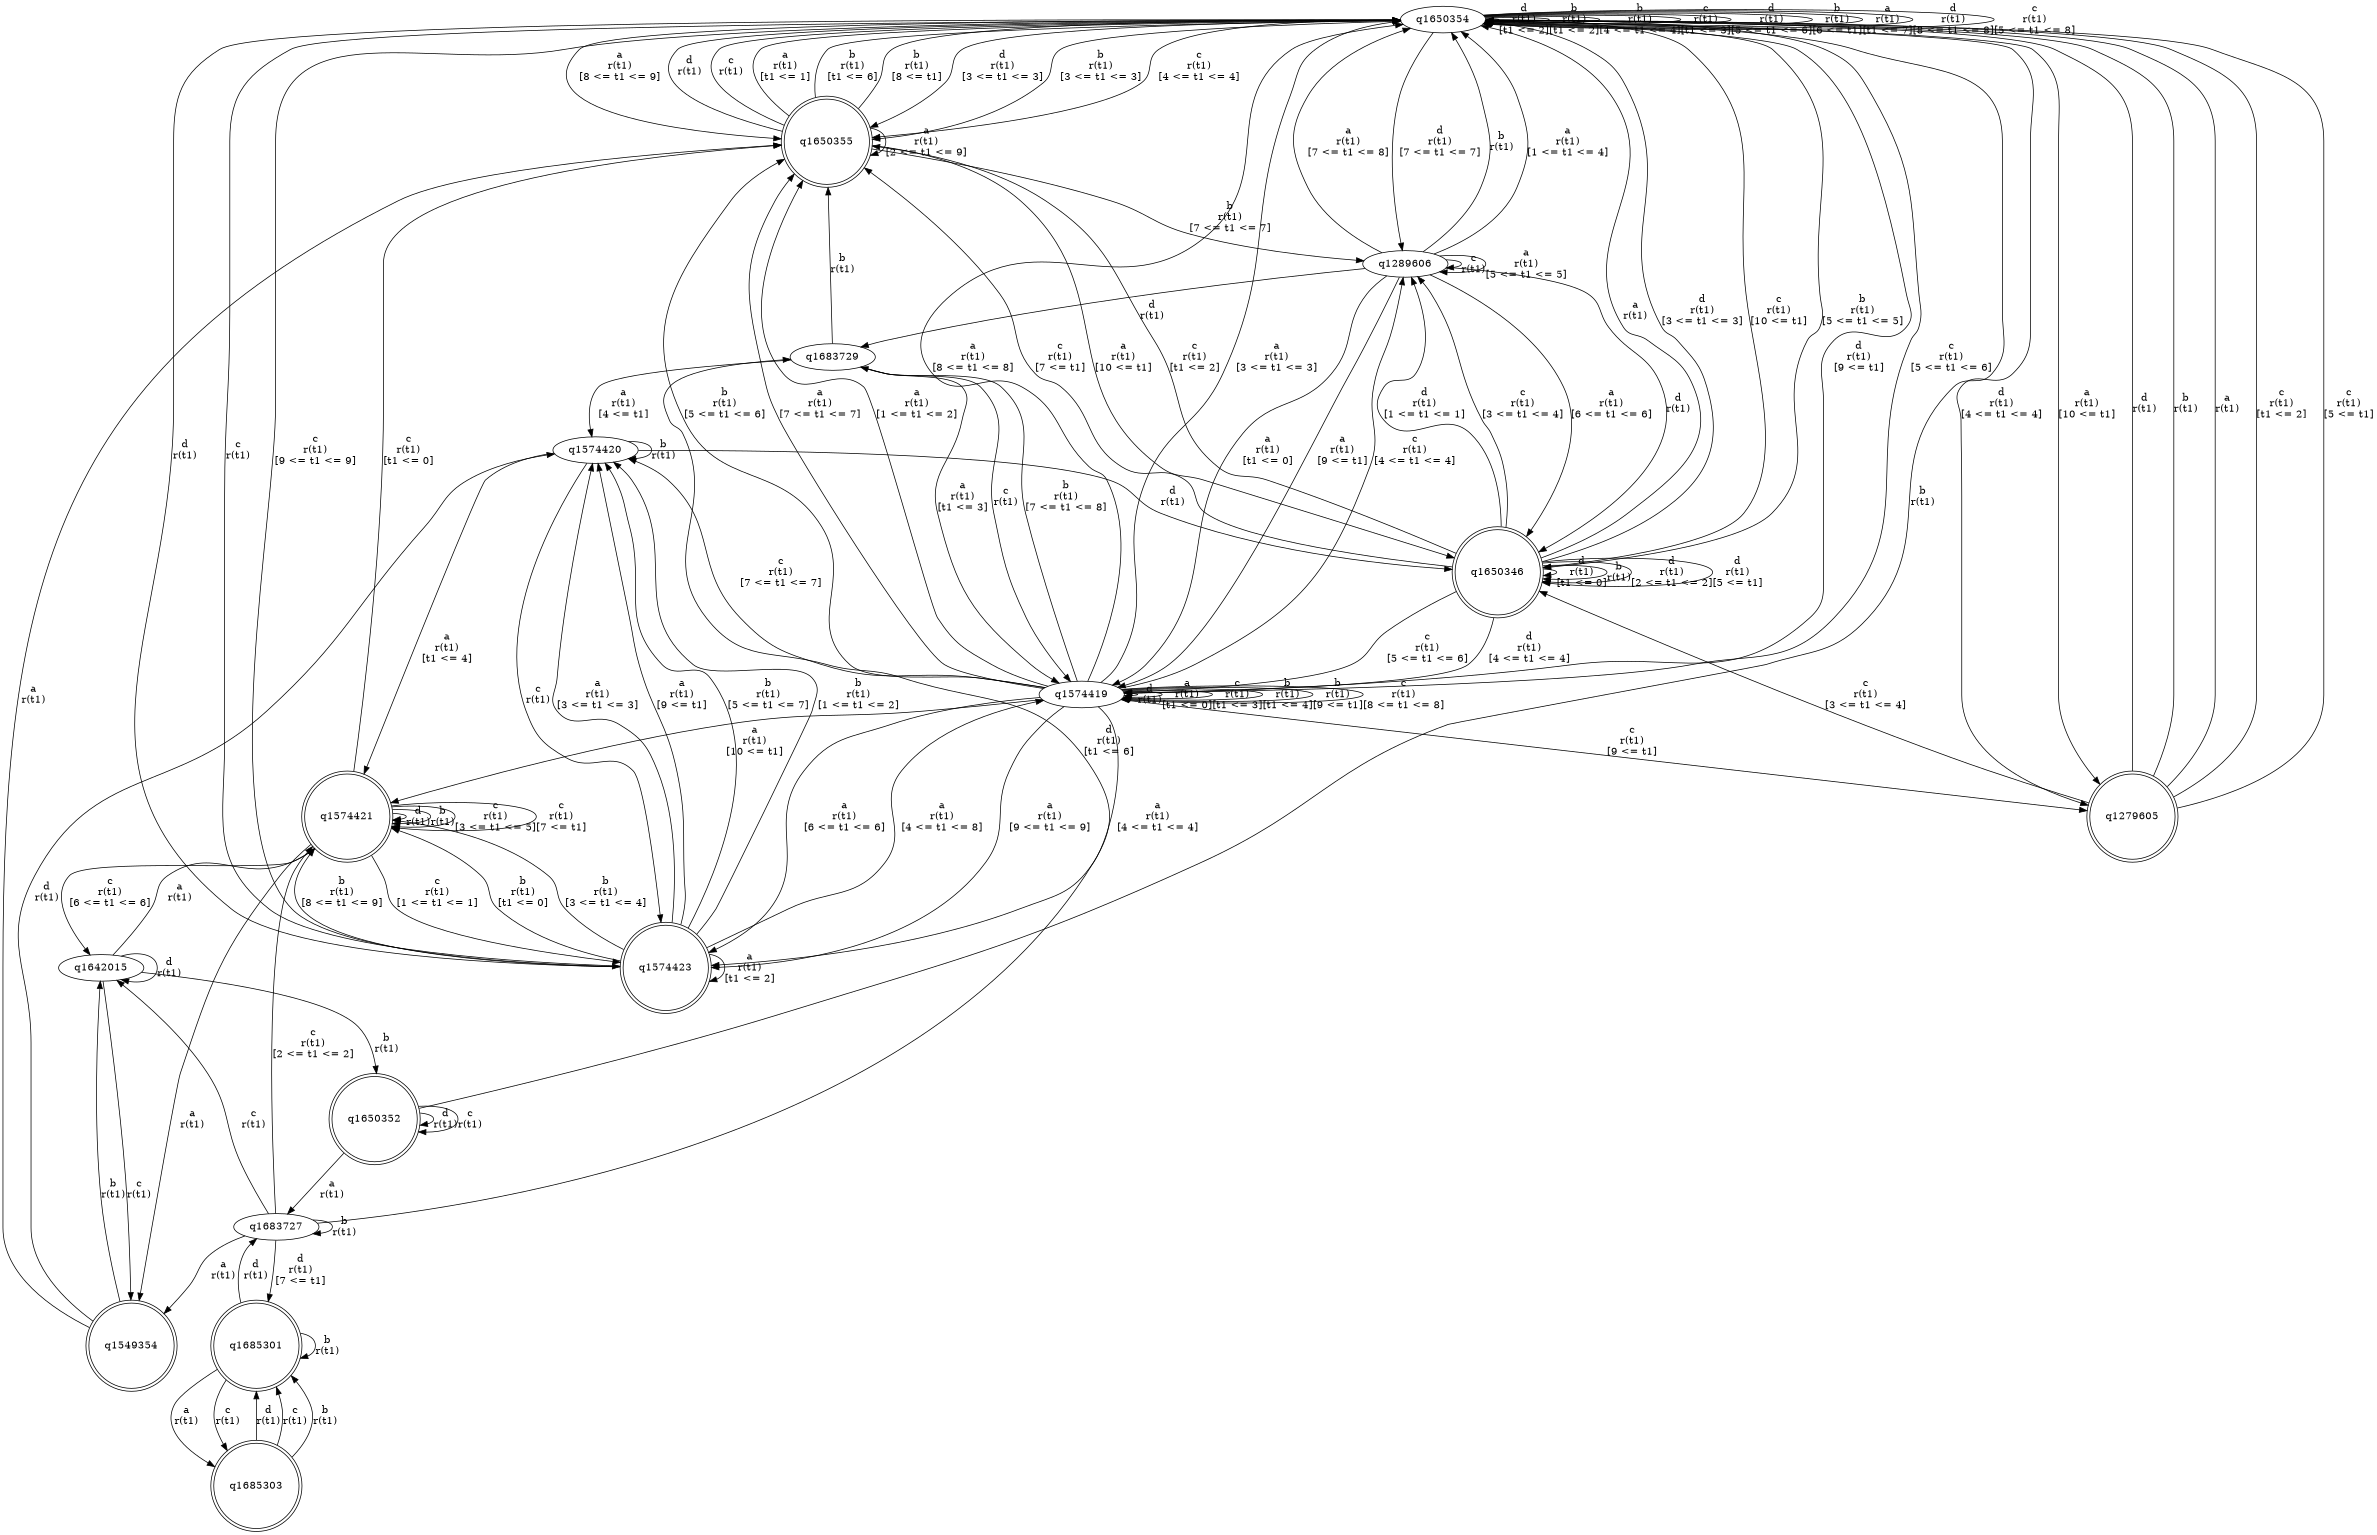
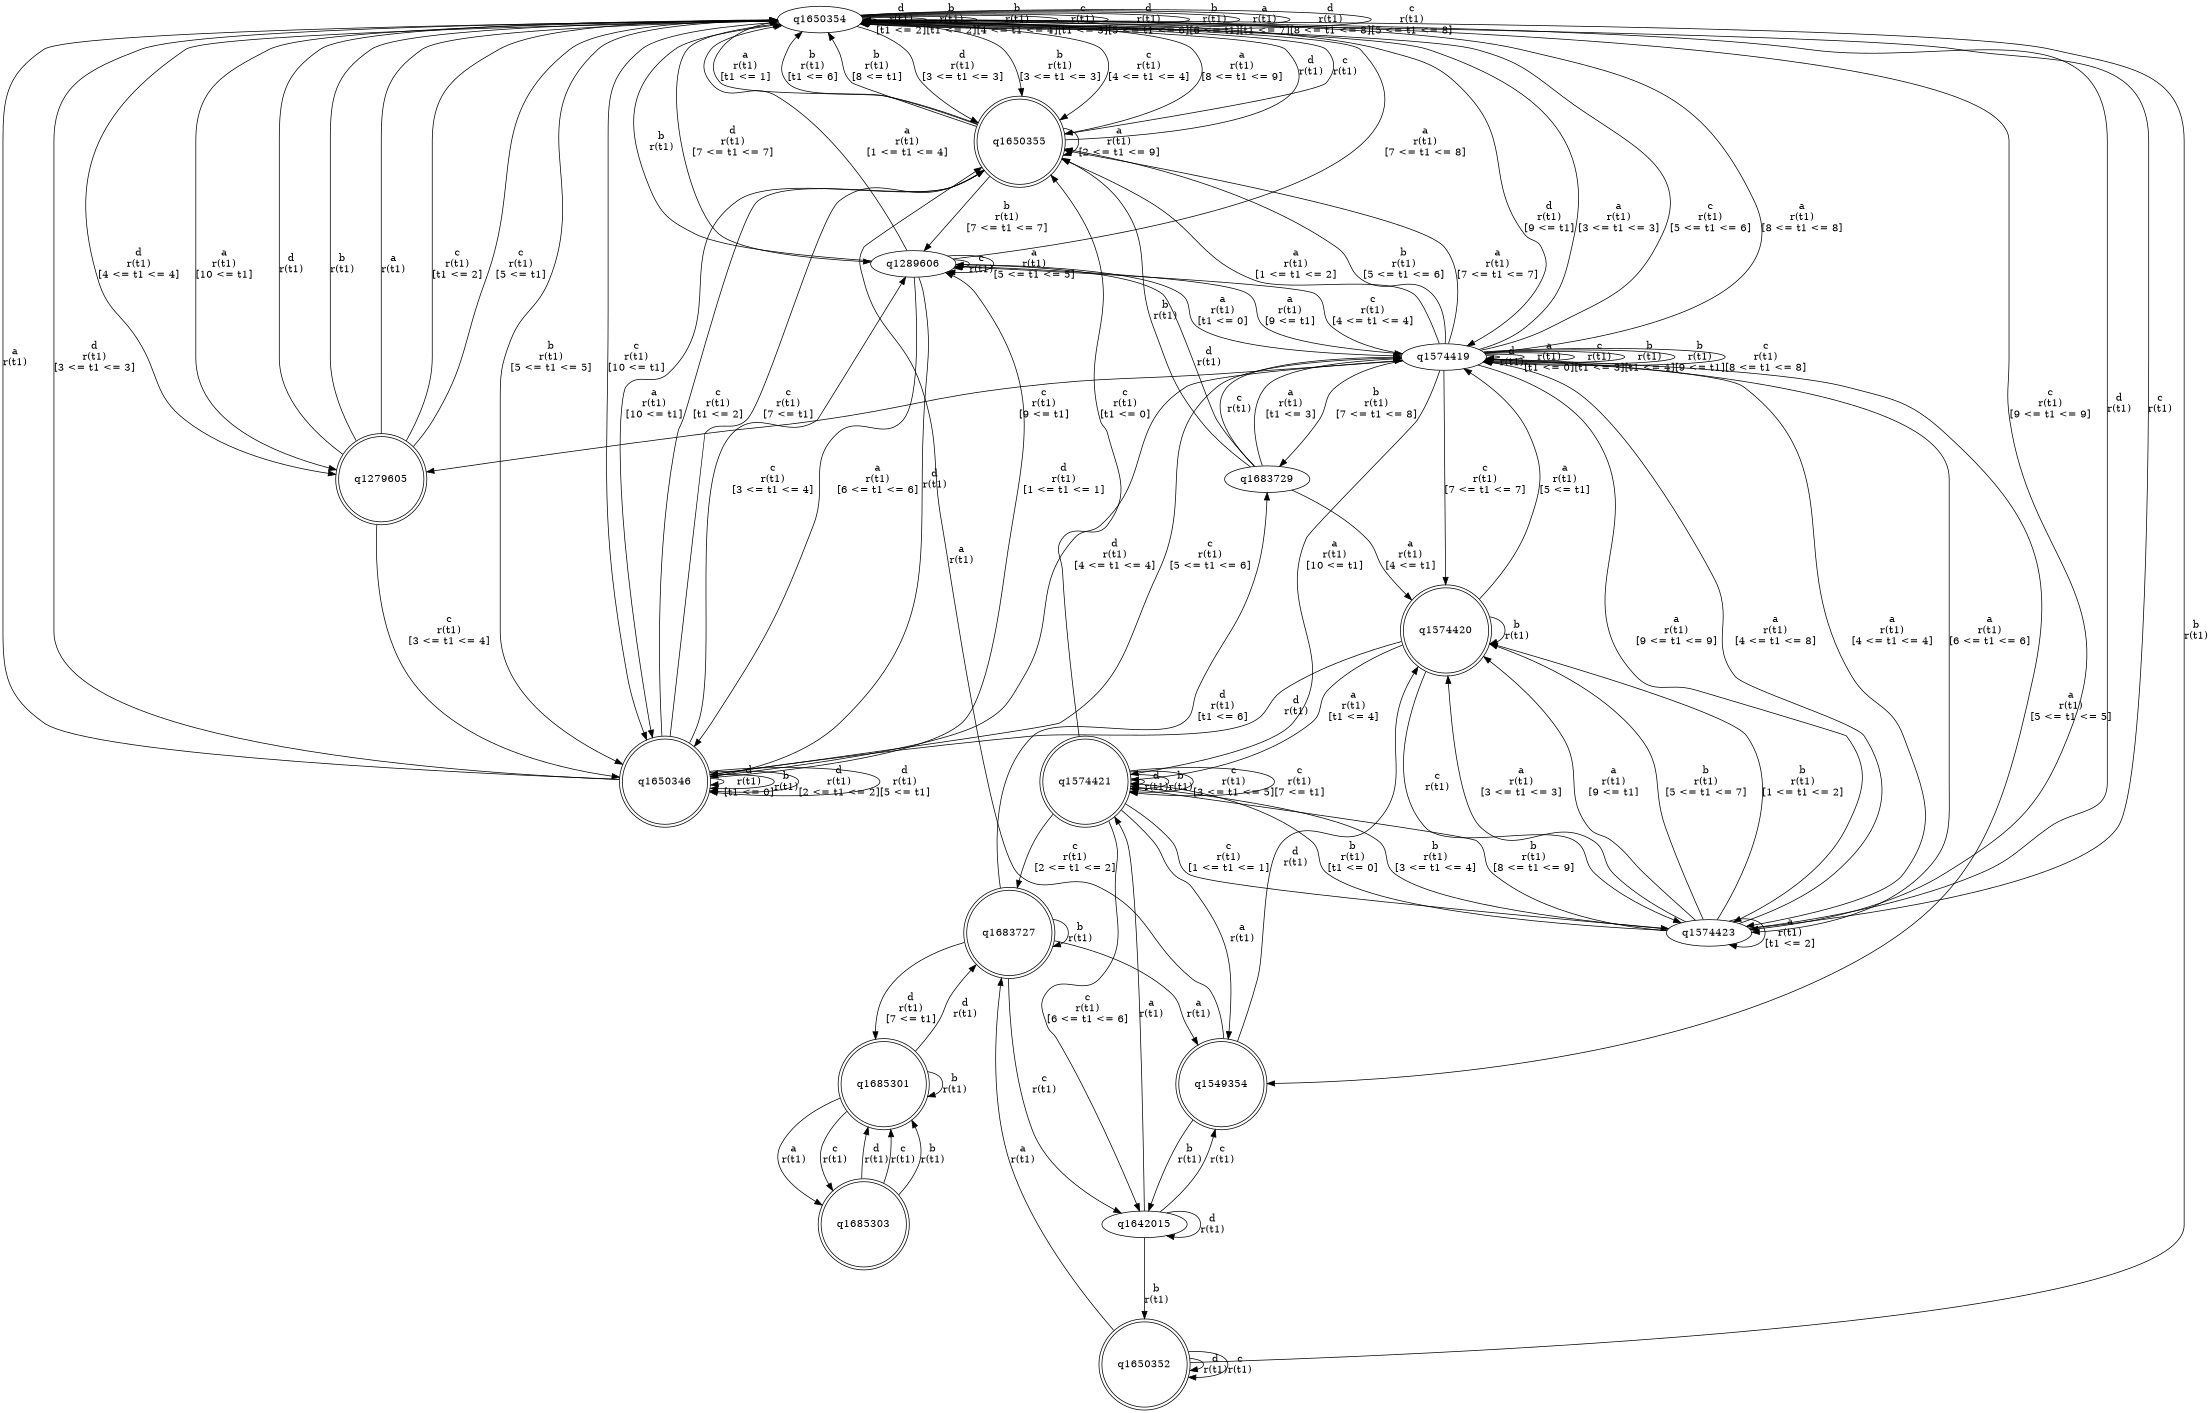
  digraph {
    node [shape=doublecircle]
    n1 [label=q1650354 shape=""]
    n2 [label=q1650355]
    n3 [label=q1650346]
    n4 [label=q1289606 shape=""]
    n5 [label=q1574419 shape=""]
-   n6 [label=q1574423]
+   n6 [label=q1574423 shape=ellipse]
    n7 [label=q1279605]
    n8 [label=q1574421]
    n9 [label=q1549354]
-   n10 [label=q1574420 shape=""]
+   n10 [label=q1574420]
    n11 [label=q1683729 shape=""]
    n12 [label=q1642015 shape=""]
-   n13 [label=q1683727 shape=""]
+   n13 [label=q1683727]
    n14 [label=q1650352]
    n15 [label=q1685301]
    n16 [label=q1685303]
    n1 -> n1 [label="d\nr(t1)\n[t1 <= 2]"]
    n1 -> n1 [label="b\nr(t1)\n[t1 <= 2]"]
    n1 -> n1 [label="b\nr(t1)\n[4 <= t1 <= 4]"]
    n1 -> n1 [label="c\nr(t1)\n[t1 <= 3]"]
    n1 -> n1 [label="d\nr(t1)\n[5 <= t1 <= 6]"]
    n1 -> n1 [label="b\nr(t1)\n[6 <= t1]"]
    n1 -> n1 [label="a\nr(t1)\n[t1 <= 7]"]
    n1 -> n1 [label="d\nr(t1)\n[8 <= t1 <= 8]"]
    n1 -> n1 [label="c\nr(t1)\n[5 <= t1 <= 8]"]
    n1 -> n2 [label="d\nr(t1)\n[3 <= t1 <= 3]"]
    n1 -> n2 [label="b\nr(t1)\n[3 <= t1 <= 3]"]
    n1 -> n2 [label="c\nr(t1)\n[4 <= t1 <= 4]"]
    n1 -> n2 [label="a\nr(t1)\n[8 <= t1 <= 9]"]
    n1 -> n3 [label="b\nr(t1)\n[5 <= t1 <= 5]"]
    n1 -> n3 [label="c\nr(t1)\n[10 <= t1]"]
    n1 -> n4 [label="d\nr(t1)\n[7 <= t1 <= 7]"]
    n1 -> n5 [label="d\nr(t1)\n[9 <= t1]"]
    n1 -> n6 [label="c\nr(t1)\n[9 <= t1 <= 9]"]
    n1 -> n7 [label="d\nr(t1)\n[4 <= t1 <= 4]"]
    n1 -> n7 [label="a\nr(t1)\n[10 <= t1]"]
    n2 -> n1 [label="d\nr(t1)\n"]
    n2 -> n1 [label="c\nr(t1)\n"]
    n2 -> n1 [label="a\nr(t1)\n[t1 <= 1]"]
    n2 -> n1 [label="b\nr(t1)\n[t1 <= 6]"]
    n2 -> n1 [label="b\nr(t1)\n[8 <= t1]"]
    n2 -> n2 [label="a\nr(t1)\n[2 <= t1 <= 9]"]
    n2 -> n3 [label="a\nr(t1)\n[10 <= t1]"]
    n2 -> n4 [label="b\nr(t1)\n[7 <= t1 <= 7]"]
    n3 -> n1 [label="a\nr(t1)\n"]
    n3 -> n1 [label="d\nr(t1)\n[3 <= t1 <= 3]"]
    n3 -> n2 [label="c\nr(t1)\n[t1 <= 2]"]
    n3 -> n2 [label="c\nr(t1)\n[7 <= t1]"]
    n3 -> n3 [label="d\nr(t1)\n[t1 <= 0]"]
    n3 -> n3 [label="b\nr(t1)\n"]
    n3 -> n3 [label="d\nr(t1)\n[2 <= t1 <= 2]"]
    n3 -> n3 [label="d\nr(t1)\n[5 <= t1]"]
    n3 -> n4 [label="d\nr(t1)\n[1 <= t1 <= 1]"]
    n3 -> n4 [label="c\nr(t1)\n[3 <= t1 <= 4]"]
    n3 -> n5 [label="c\nr(t1)\n[5 <= t1 <= 6]"]
    n3 -> n5 [label="d\nr(t1)\n[4 <= t1 <= 4]"]
    n4 -> n1 [label="b\nr(t1)\n"]
    n4 -> n1 [label="a\nr(t1)\n[1 <= t1 <= 4]"]
    n4 -> n1 [label="a\nr(t1)\n[7 <= t1 <= 8]"]
    n4 -> n3 [label="d\nr(t1)\n"]
    n4 -> n3 [label="a\nr(t1)\n[6 <= t1 <= 6]"]
    n4 -> n4 [label="c\nr(t1)\n"]
    n4 -> n4 [label="a\nr(t1)\n[5 <= t1 <= 5]"]
    n4 -> n5 [label="a\nr(t1)\n[t1 <= 0]"]
    n4 -> n5 [label="a\nr(t1)\n[9 <= t1]"]
    n5 -> n1 [label="a\nr(t1)\n[3 <= t1 <= 3]"]
    n5 -> n1 [label="c\nr(t1)\n[5 <= t1 <= 6]"]
    n5 -> n1 [label="a\nr(t1)\n[8 <= t1 <= 8]"]
    n5 -> n2 [label="a\nr(t1)\n[1 <= t1 <= 2]"]
    n5 -> n2 [label="b\nr(t1)\n[5 <= t1 <= 6]"]
    n5 -> n2 [label="a\nr(t1)\n[7 <= t1 <= 7]"]
    n5 -> n4 [label="c\nr(t1)\n[4 <= t1 <= 4]"]
    n5 -> n5 [label="d\nr(t1)\n"]
    n5 -> n5 [label="a\nr(t1)\n[t1 <= 0]"]
    n5 -> n5 [label="c\nr(t1)\n[t1 <= 3]"]
    n5 -> n5 [label="b\nr(t1)\n[t1 <= 4]"]
    n5 -> n5 [label="b\nr(t1)\n[9 <= t1]"]
    n5 -> n5 [label="c\nr(t1)\n[8 <= t1 <= 8]"]
    n5 -> n6 [label="a\nr(t1)\n[4 <= t1 <= 4]"]
    n5 -> n6 [label="a\nr(t1)\n[6 <= t1 <= 6]"]
    n5 -> n6 [label="a\nr(t1)\n[9 <= t1 <= 9]"]
    n5 -> n7 [label="c\nr(t1)\n[9 <= t1]"]
    n5 -> n8 [label="a\nr(t1)\n[10 <= t1]"]
+   n5 -> n9 [label="a\nr(t1)\n[5 <= t1 <= 5]"]
    n5 -> n10 [label="c\nr(t1)\n[7 <= t1 <= 7]"]
    n5 -> n11 [label="b\nr(t1)\n[7 <= t1 <= 8]"]
    n6 -> n1 [label="d\nr(t1)\n"]
    n6 -> n1 [label="c\nr(t1)\n"]
    n6 -> n5 [label="a\nr(t1)\n[4 <= t1 <= 8]"]
    n6 -> n6 [label="a\nr(t1)\n[t1 <= 2]"]
    n6 -> n8 [label="b\nr(t1)\n[t1 <= 0]"]
    n6 -> n8 [label="b\nr(t1)\n[3 <= t1 <= 4]"]
    n6 -> n8 [label="b\nr(t1)\n[8 <= t1 <= 9]"]
    n6 -> n10 [label="a\nr(t1)\n[3 <= t1 <= 3]"]
    n6 -> n10 [label="a\nr(t1)\n[9 <= t1]"]
    n6 -> n10 [label="b\nr(t1)\n[5 <= t1 <= 7]"]
    n6 -> n10 [label="b\nr(t1)\n[1 <= t1 <= 2]"]
    n7 -> n1 [label="d\nr(t1)\n"]
    n7 -> n1 [label="b\nr(t1)\n"]
    n7 -> n1 [label="a\nr(t1)\n"]
    n7 -> n1 [label="c\nr(t1)\n[t1 <= 2]"]
    n7 -> n1 [label="c\nr(t1)\n[5 <= t1]"]
    n7 -> n3 [label="c\nr(t1)\n[3 <= t1 <= 4]"]
    n8 -> n2 [label="c\nr(t1)\n[t1 <= 0]"]
    n8 -> n6 [label="c\nr(t1)\n[1 <= t1 <= 1]"]
    n8 -> n8 [label="d\nr(t1)\n"]
    n8 -> n8 [label="b\nr(t1)\n"]
    n8 -> n8 [label="c\nr(t1)\n[3 <= t1 <= 5]"]
    n8 -> n8 [label="c\nr(t1)\n[7 <= t1]"]
    n8 -> n9 [label="a\nr(t1)\n"]
    n8 -> n12 [label="c\nr(t1)\n[6 <= t1 <= 6]"]
-   n13 -> n8 [label="c\nr(t1)\n[2 <= t1 <= 2]"]
+   n8 -> n13 [label="c\nr(t1)\n[2 <= t1 <= 2]"]
    n9 -> n2 [label="a\nr(t1)\n"]
    n9 -> n10 [label="d\nr(t1)\n"]
    n9 -> n12 [label="b\nr(t1)\n"]
    n10 -> n3 [label="d\nr(t1)\n"]
+   n10 -> n5 [label="a\nr(t1)\n[5 <= t1]"]
    n10 -> n6 [label="c\nr(t1)\n"]
    n10 -> n8 [label="a\nr(t1)\n[t1 <= 4]"]
    n10 -> n10 [label="b\nr(t1)\n"]
    n11 -> n2 [label="b\nr(t1)\n"]
-   n4 -> n11 [label="d\nr(t1)\n"]
+   n11 -> n4 [label="d\nr(t1)\n"]
    n11 -> n5 [label="c\nr(t1)\n"]
    n11 -> n5 [label="a\nr(t1)\n[t1 <= 3]"]
    n11 -> n10 [label="a\nr(t1)\n[4 <= t1]"]
    n12 -> n8 [label="a\nr(t1)\n"]
    n12 -> n9 [label="c\nr(t1)\n"]
    n12 -> n12 [label="d\nr(t1)\n"]
    n12 -> n14 [label="b\nr(t1)\n"]
    n13 -> n9 [label="a\nr(t1)\n"]
    n13 -> n11 [label="d\nr(t1)\n[t1 <= 6]"]
    n13 -> n12 [label="c\nr(t1)\n"]
    n13 -> n13 [label="b\nr(t1)\n"]
    n13 -> n15 [label="d\nr(t1)\n[7 <= t1]"]
    n14 -> n1 [label="b\nr(t1)\n"]
    n14 -> n13 [label="a\nr(t1)\n"]
    n14 -> n14 [label="d\nr(t1)\n"]
    n14 -> n14 [label="c\nr(t1)\n"]
    n15 -> n13 [label="d\nr(t1)\n"]
    n15 -> n15 [label="b\nr(t1)\n"]
    n15 -> n16 [label="a\nr(t1)\n"]
    n15 -> n16 [label="c\nr(t1)\n"]
    n16 -> n15 [label="d\nr(t1)\n"]
    n16 -> n15 [label="c\nr(t1)\n"]
    n16 -> n15 [label="b\nr(t1)\n"]
  }
